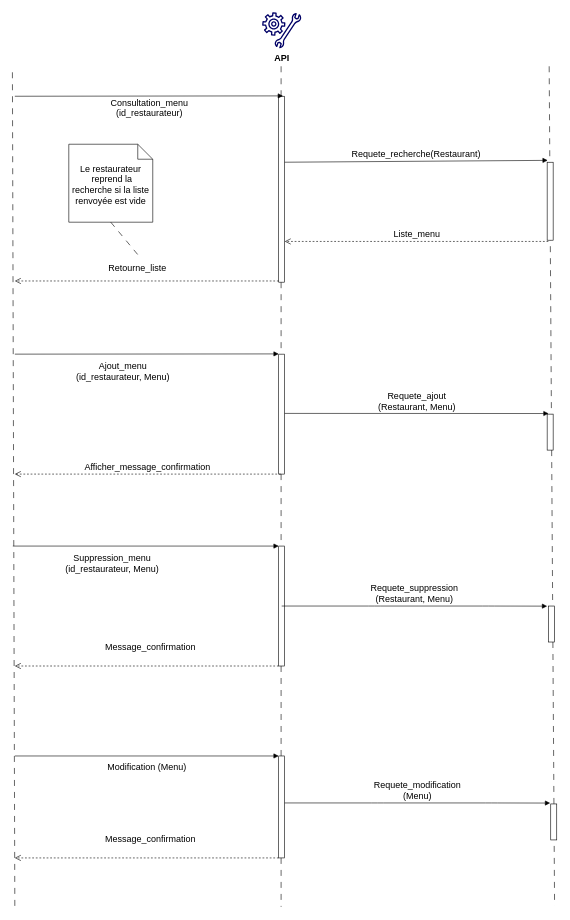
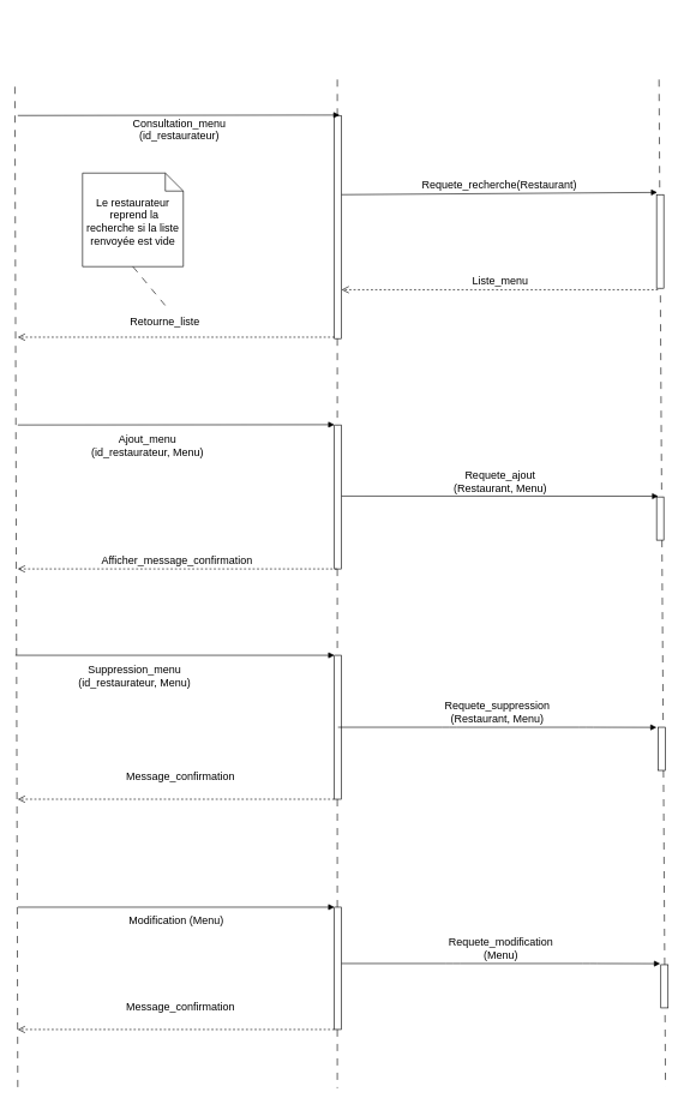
  <mxCell id="0" />
  <mxCell id="1" parent="0" />
  <mxCell id="2" value="" style="endArrow=none;startArrow=none;endFill=0;startFill=0;endSize=8;html=1;verticalAlign=bottom;dashed=1;labelBackgroundColor=none;dashPattern=10 10;fontSize=15;" parent="1" edge="1"><mxGeometry width="160" relative="1" as="geometry"><mxPoint x="20" y="120" as="sourcePoint" /><mxPoint x="24" y="1510" as="targetPoint" /></mxGeometry></mxCell>
  <mxCell id="3" value="" style="endArrow=none;startArrow=none;endFill=0;startFill=0;endSize=8;html=1;verticalAlign=bottom;dashed=1;labelBackgroundColor=none;dashPattern=10 10;fontSize=15;" parent="1" edge="1"><mxGeometry width="160" relative="1" as="geometry"><mxPoint x="468" y="110" as="sourcePoint" /><mxPoint x="468" y="1511.429" as="targetPoint" /></mxGeometry></mxCell>
- <mxCell id="4" value="API" style="pointerEvents=1;shadow=0;dashed=0;html=1;strokeColor=none;aspect=fixed;labelPosition=center;verticalLabelPosition=bottom;verticalAlign=top;align=center;outlineConnect=0;shape=mxgraph.vvd.guest_agent_customization;fillColor=#000066;fontSize=15;labelBackgroundColor=#ffffff;fontStyle=1" parent="1" vertex="1"><mxGeometry x="436.39" y="20" width="65.22" height="60" as="geometry" /></mxCell>
  <mxCell id="5" value="" style="endArrow=none;startArrow=none;endFill=0;startFill=0;endSize=8;html=1;verticalAlign=bottom;dashed=1;labelBackgroundColor=none;dashPattern=10 10;fontSize=15;" parent="1" edge="1"><mxGeometry width="160" relative="1" as="geometry"><mxPoint x="915" y="110" as="sourcePoint" /><mxPoint x="924" y="1510" as="targetPoint" /></mxGeometry></mxCell>
  <mxCell id="6" value="" style="html=1;points=[];perimeter=orthogonalPerimeter;labelBackgroundColor=#ffffff;fontSize=15;strokeColor=#000000;strokeWidth=1;fillColor=#FFFFFF;" parent="1" vertex="1"><mxGeometry x="464" y="160" width="10" height="310" as="geometry" /></mxCell>
  <mxCell id="7" value="Consultation_menu&lt;br&gt;(id_restaurateur)" style="html=1;verticalAlign=bottom;endArrow=block;fontSize=15;entryX=0.714;entryY=-0.002;entryDx=0;entryDy=0;entryPerimeter=0;" parent="1" edge="1" target="6"><mxGeometry y="-40" width="80" relative="1" as="geometry"><mxPoint x="24" y="160" as="sourcePoint" /><mxPoint x="254" y="160" as="targetPoint" /><mxPoint as="offset" /></mxGeometry></mxCell>
  <mxCell id="8" value="Requete_recherche(Restaurant)" style="html=1;verticalAlign=bottom;endArrow=block;fontSize=15;entryX=0.092;entryY=-0.024;entryDx=0;entryDy=0;entryPerimeter=0;" parent="1" target="9" edge="1"><mxGeometry width="80" relative="1" as="geometry"><mxPoint x="474" y="270" as="sourcePoint" /><mxPoint x="914" y="260" as="targetPoint" /></mxGeometry></mxCell>
  <mxCell id="9" value="" style="html=1;points=[];perimeter=orthogonalPerimeter;labelBackgroundColor=#ffffff;fontSize=15;strokeColor=#000000;strokeWidth=1;fillColor=#FFFFFF;" parent="1" vertex="1"><mxGeometry x="911.61" y="270" width="10" height="130" as="geometry" /></mxCell>
  <mxCell id="10" value="Liste_menu" style="html=1;verticalAlign=bottom;endArrow=open;dashed=1;endSize=8;fontSize=15;exitX=0.196;exitY=1.016;exitDx=0;exitDy=0;exitPerimeter=0;" parent="1" source="9" target="6" edge="1"><mxGeometry relative="1" as="geometry"><mxPoint x="1204" y="210" as="sourcePoint" /><mxPoint x="1124" y="210" as="targetPoint" /></mxGeometry></mxCell>
  <mxCell id="11" value="Retourne_liste" style="html=1;verticalAlign=bottom;endArrow=open;dashed=1;endSize=8;fontSize=15;" parent="1" edge="1"><mxGeometry x="0.071" y="-10" relative="1" as="geometry"><mxPoint x="464" y="468" as="sourcePoint" /><mxPoint x="24" y="468" as="targetPoint" /><Array as="points" /><mxPoint as="offset" /></mxGeometry></mxCell>
  <mxCell id="12" value="" style="html=1;points=[];perimeter=orthogonalPerimeter;labelBackgroundColor=#ffffff;fontSize=15;strokeColor=#000000;strokeWidth=1;fillColor=#FFFFFF;" parent="1" vertex="1"><mxGeometry x="464" y="910" width="10" height="200" as="geometry" /></mxCell>
  <mxCell id="13" value="Suppression_menu&lt;br style=&quot;font-size: 15px&quot;&gt;(id_restaurateur, Menu)" style="html=1;verticalAlign=bottom;endArrow=block;fontSize=15;" parent="1" edge="1"><mxGeometry x="-0.254" y="-50" width="80" relative="1" as="geometry"><mxPoint x="20.66" y="910" as="sourcePoint" /><mxPoint x="464" y="910" as="targetPoint" /><mxPoint as="offset" /></mxGeometry></mxCell>
  <mxCell id="14" value="" style="html=1;points=[];perimeter=orthogonalPerimeter;labelBackgroundColor=#ffffff;fontSize=15;strokeColor=#000000;strokeWidth=1;fillColor=#FFFFFF;" parent="1" vertex="1"><mxGeometry x="913.61" y="1010" width="10" height="60" as="geometry" /></mxCell>
  <mxCell id="15" value="Message_confirmation" style="html=1;verticalAlign=bottom;endArrow=open;dashed=1;endSize=8;fontSize=15;" parent="1" edge="1"><mxGeometry x="-0.029" y="-20" relative="1" as="geometry"><mxPoint x="464" y="1110" as="sourcePoint" /><mxPoint x="24" y="1110" as="targetPoint" /><Array as="points" /><mxPoint as="offset" /></mxGeometry></mxCell>
  <mxCell id="16" value="Le restaurateur&lt;br&gt;&amp;nbsp;reprend la recherche si la liste renvoyée est vide" style="shape=note2;boundedLbl=1;whiteSpace=wrap;html=1;size=25;verticalAlign=top;align=center;fontSize=15;" parent="1" vertex="1"><mxGeometry x="114" y="240" width="140" height="130" as="geometry" /></mxCell>
  <mxCell id="17" value="" style="endArrow=none;startArrow=none;endFill=0;startFill=0;endSize=8;html=1;verticalAlign=bottom;dashed=1;labelBackgroundColor=none;dashPattern=10 10;fontSize=15;exitX=0.5;exitY=1;exitDx=0;exitDy=0;exitPerimeter=0;" parent="1" source="16" edge="1"><mxGeometry width="160" relative="1" as="geometry"><mxPoint x="234" y="450" as="sourcePoint" /><mxPoint x="234" y="430" as="targetPoint" /></mxGeometry></mxCell>
  <mxCell id="18" value="" style="html=1;points=[];perimeter=orthogonalPerimeter;labelBackgroundColor=#ffffff;fontSize=15;strokeColor=#000000;strokeWidth=1;fillColor=#FFFFFF;" parent="1" vertex="1"><mxGeometry x="464" y="590" width="10" height="200" as="geometry" /></mxCell>
  <mxCell id="19" value="Requete_ajout&lt;br style=&quot;font-size: 15px&quot;&gt;(Restaurant, Menu)" style="html=1;verticalAlign=bottom;endArrow=block;fontSize=15;" parent="1" edge="1"><mxGeometry width="80" relative="1" as="geometry"><mxPoint x="474" y="688.82" as="sourcePoint" /><mxPoint x="914" y="689" as="targetPoint" /></mxGeometry></mxCell>
  <mxCell id="20" value="Ajout_menu&lt;br style=&quot;font-size: 15px&quot;&gt;(id_restaurateur, Menu)" style="html=1;verticalAlign=bottom;endArrow=block;fontSize=15;entryX=0;entryY=-0.002;entryDx=0;entryDy=0;entryPerimeter=0;" parent="1" edge="1" target="18"><mxGeometry x="-0.182" y="-50" width="80" relative="1" as="geometry"><mxPoint x="24" y="590" as="sourcePoint" /><mxPoint x="244" y="590" as="targetPoint" /><mxPoint as="offset" /></mxGeometry></mxCell>
  <mxCell id="21" value="" style="html=1;points=[];perimeter=orthogonalPerimeter;labelBackgroundColor=#ffffff;fontSize=15;strokeColor=#000000;strokeWidth=1;fillColor=#FFFFFF;" parent="1" vertex="1"><mxGeometry x="911.61" y="690" width="10" height="60" as="geometry" /></mxCell>
  <mxCell id="22" value="Afficher_message_confirmation" style="html=1;verticalAlign=bottom;endArrow=open;dashed=1;endSize=8;fontSize=15;" parent="1" edge="1"><mxGeometry relative="1" as="geometry"><mxPoint x="467.34" y="790" as="sourcePoint" /><mxPoint x="24" y="790" as="targetPoint" /></mxGeometry></mxCell>
  <mxCell id="23" value="Modification (Menu)" style="html=1;verticalAlign=bottom;endArrow=block;fontSize=15;" parent="1" edge="1"><mxGeometry y="-30" width="80" relative="1" as="geometry"><mxPoint x="24" y="1260" as="sourcePoint" /><mxPoint x="464" y="1260" as="targetPoint" /><mxPoint as="offset" /></mxGeometry></mxCell>
  <mxCell id="24" value="" style="html=1;points=[];perimeter=orthogonalPerimeter;labelBackgroundColor=#ffffff;fontSize=15;strokeColor=#000000;strokeWidth=1;fillColor=#FFFFFF;" parent="1" vertex="1"><mxGeometry x="464" y="1260" width="10" height="170" as="geometry" /></mxCell>
  <mxCell id="25" value="" style="html=1;points=[];perimeter=orthogonalPerimeter;labelBackgroundColor=#ffffff;fontSize=15;strokeColor=#000000;strokeWidth=1;fillColor=#FFFFFF;" parent="1" vertex="1"><mxGeometry x="917.61" y="1340" width="10" height="60" as="geometry" /></mxCell>
  <mxCell id="26" value="Message_confirmation" style="html=1;verticalAlign=bottom;endArrow=open;dashed=1;endSize=8;fontSize=15;" parent="1" edge="1"><mxGeometry x="-0.029" y="-20" relative="1" as="geometry"><mxPoint x="464" y="1430" as="sourcePoint" /><mxPoint x="24" y="1430" as="targetPoint" /><Array as="points" /><mxPoint as="offset" /></mxGeometry></mxCell>
  <mxCell id="27" value="Requete_suppression&lt;br style=&quot;font-size: 15px&quot;&gt;(Restaurant, Menu)" style="html=1;verticalAlign=bottom;endArrow=block;fontSize=15;" parent="1" edge="1"><mxGeometry width="80" relative="1" as="geometry"><mxPoint x="469" y="1010" as="sourcePoint" /><mxPoint x="911.61" y="1010.18" as="targetPoint" /><Array as="points"><mxPoint x="624" y="1010" /><mxPoint x="814" y="1010" /></Array></mxGeometry></mxCell>
  <mxCell id="28" value="Requete_modification&lt;br style=&quot;font-size: 15px&quot;&gt;(Menu)" style="html=1;verticalAlign=bottom;endArrow=block;fontSize=15;" parent="1" edge="1"><mxGeometry width="80" relative="1" as="geometry"><mxPoint x="474" y="1338.33" as="sourcePoint" /><mxPoint x="916.61" y="1338.51" as="targetPoint" /><Array as="points"><mxPoint x="629" y="1338.33" /><mxPoint x="819" y="1338.33" /></Array></mxGeometry></mxCell>
